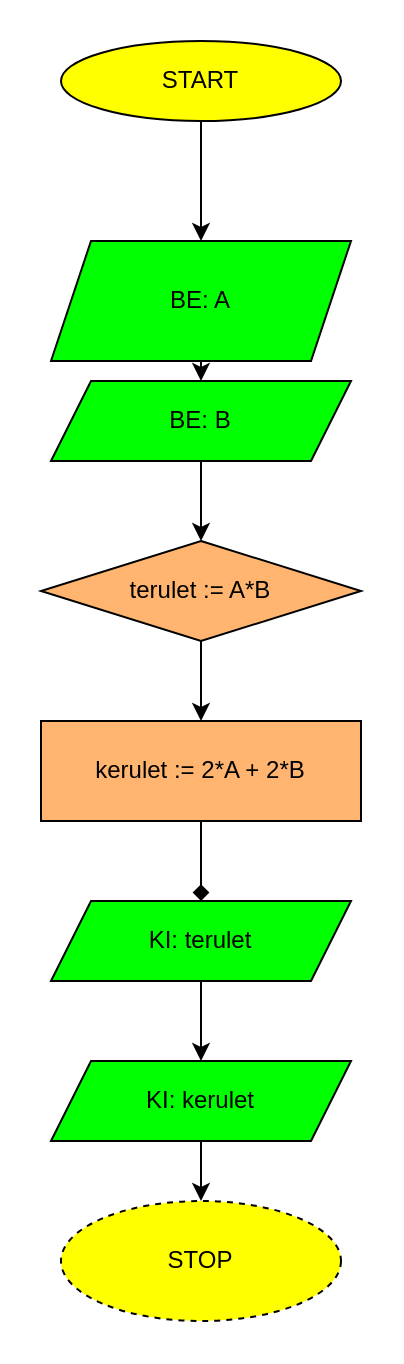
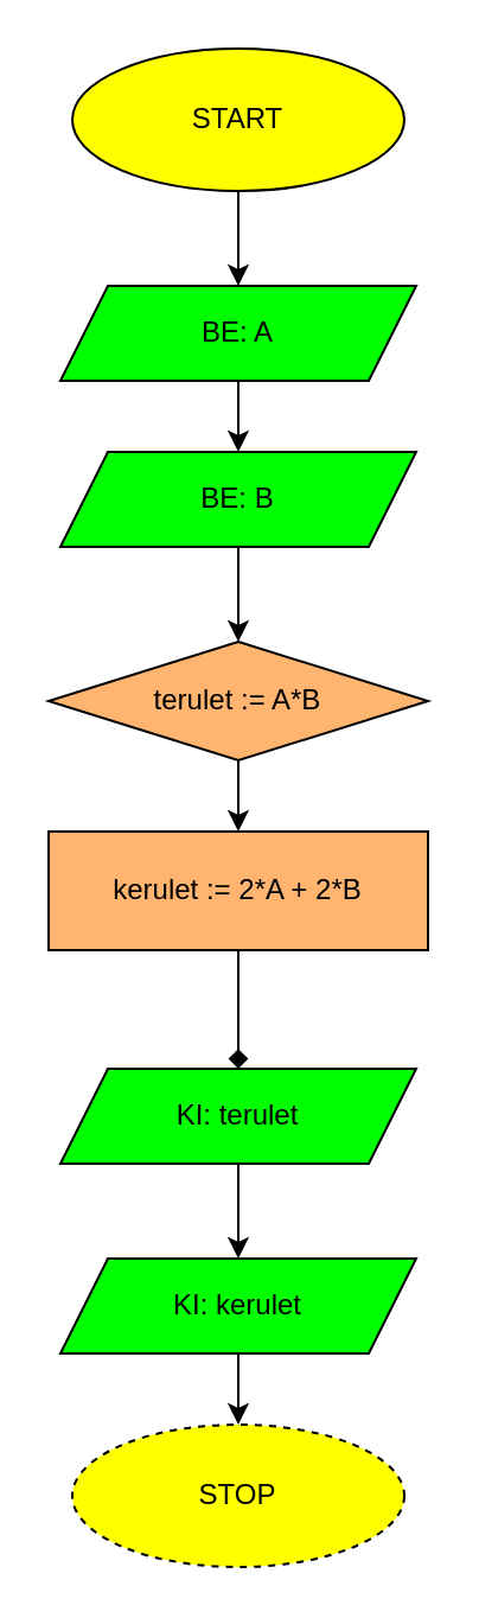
  <mxCell id="0" />
  <mxCell id="1" parent="0" />
  <mxCell id="2" style="edgeStyle=orthogonalEdgeStyle;rounded=0;orthogonalLoop=1;jettySize=auto;html=1;entryX=0.5;entryY=0;entryDx=0;entryDy=0;" parent="1" source="3" target="6" edge="1"><mxGeometry relative="1" as="geometry" /></mxCell>
- <mxCell id="3" value="START" style="ellipse;whiteSpace=wrap;html=1;fillColor=#FFFF00;" parent="1" vertex="1"><mxGeometry x="30" y="20" width="140" height="40" as="geometry" /></mxCell>
+ <mxCell id="3" value="START" style="ellipse;whiteSpace=wrap;html=1;fillColor=#FFFF00;" parent="1" vertex="1"><mxGeometry x="30" y="20" width="140" height="60" as="geometry" /></mxCell>
  <mxCell id="4" value="STOP" style="ellipse;whiteSpace=wrap;html=1;fillColor=#FFFF00;dashed=1;" parent="1" vertex="1"><mxGeometry x="30" y="600" width="140" height="60" as="geometry" /></mxCell>
  <mxCell id="5" style="edgeStyle=orthogonalEdgeStyle;rounded=0;orthogonalLoop=1;jettySize=auto;html=1;exitX=0.5;exitY=1;exitDx=0;exitDy=0;entryX=0.5;entryY=0;entryDx=0;entryDy=0;" parent="1" source="6" target="8" edge="1"><mxGeometry relative="1" as="geometry" /></mxCell>
- <mxCell id="6" value="BE: A" style="shape=parallelogram;perimeter=parallelogramPerimeter;whiteSpace=wrap;html=1;fixedSize=1;fillColor=#00FF00;" parent="1" vertex="1"><mxGeometry x="25" y="120" width="150" height="60" as="geometry" /></mxCell>
+ <mxCell id="6" value="BE: A" style="shape=parallelogram;perimeter=parallelogramPerimeter;whiteSpace=wrap;html=1;fixedSize=1;fillColor=#00FF00;" parent="1" vertex="1"><mxGeometry x="25" y="120" width="150" height="40" as="geometry" /></mxCell>
  <mxCell id="7" style="edgeStyle=orthogonalEdgeStyle;rounded=0;orthogonalLoop=1;jettySize=auto;html=1;exitX=0.5;exitY=1;exitDx=0;exitDy=0;entryX=0.5;entryY=0;entryDx=0;entryDy=0;" parent="1" source="8" target="14" edge="1"><mxGeometry relative="1" as="geometry" /></mxCell>
  <mxCell id="8" value="BE: B" style="shape=parallelogram;perimeter=parallelogramPerimeter;whiteSpace=wrap;html=1;fixedSize=1;fillColor=#00FF00;" parent="1" vertex="1"><mxGeometry x="25" y="190" width="150" height="40" as="geometry" /></mxCell>
  <mxCell id="9" style="edgeStyle=orthogonalEdgeStyle;rounded=0;orthogonalLoop=1;jettySize=auto;html=1;exitX=0.5;exitY=1;exitDx=0;exitDy=0;entryX=0.5;entryY=0;entryDx=0;entryDy=0;" parent="1" source="10" target="12" edge="1"><mxGeometry relative="1" as="geometry" /></mxCell>
  <mxCell id="10" value="KI: terulet" style="shape=parallelogram;perimeter=parallelogramPerimeter;whiteSpace=wrap;html=1;fixedSize=1;fillColor=#00FF00;" parent="1" vertex="1"><mxGeometry x="25" y="450" width="150" height="40" as="geometry" /></mxCell>
  <mxCell id="11" style="edgeStyle=orthogonalEdgeStyle;rounded=0;orthogonalLoop=1;jettySize=auto;html=1;exitX=0.5;exitY=1;exitDx=0;exitDy=0;entryX=0.5;entryY=0;entryDx=0;entryDy=0;" parent="1" source="12" target="4" edge="1"><mxGeometry relative="1" as="geometry" /></mxCell>
  <mxCell id="12" value="KI: kerulet" style="shape=parallelogram;perimeter=parallelogramPerimeter;whiteSpace=wrap;html=1;fixedSize=1;fillColor=#00FF00;" parent="1" vertex="1"><mxGeometry x="25" y="530" width="150" height="40" as="geometry" /></mxCell>
  <mxCell id="13" style="edgeStyle=orthogonalEdgeStyle;rounded=0;orthogonalLoop=1;jettySize=auto;html=1;exitX=0.5;exitY=1;exitDx=0;exitDy=0;entryX=0.5;entryY=0;entryDx=0;entryDy=0;" parent="1" source="14" target="16" edge="1"><mxGeometry relative="1" as="geometry" /></mxCell>
  <mxCell id="14" value="terulet := A*B" style="rhombus;whiteSpace=wrap;html=1;fillColor=#FFB570;" parent="1" vertex="1"><mxGeometry x="20" y="270" width="160" height="50" as="geometry" /></mxCell>
  <mxCell id="15" style="edgeStyle=orthogonalEdgeStyle;rounded=0;orthogonalLoop=1;jettySize=auto;html=1;exitX=0.5;exitY=1;exitDx=0;exitDy=0;entryX=0.5;entryY=0;entryDx=0;entryDy=0;endArrow=diamond;" parent="1" source="16" target="10" edge="1"><mxGeometry relative="1" as="geometry" /></mxCell>
- <mxCell id="16" value="kerulet := 2*A + 2*B" style="rounded=0;whiteSpace=wrap;html=1;fillColor=#FFB570;" parent="1" vertex="1"><mxGeometry x="20" y="360" width="160" height="50" as="geometry" /></mxCell>
+ <mxCell id="16" value="kerulet := 2*A + 2*B" style="rounded=0;whiteSpace=wrap;html=1;fillColor=#FFB570;" parent="1" vertex="1"><mxGeometry x="20" y="350" width="160" height="50" as="geometry" /></mxCell>
